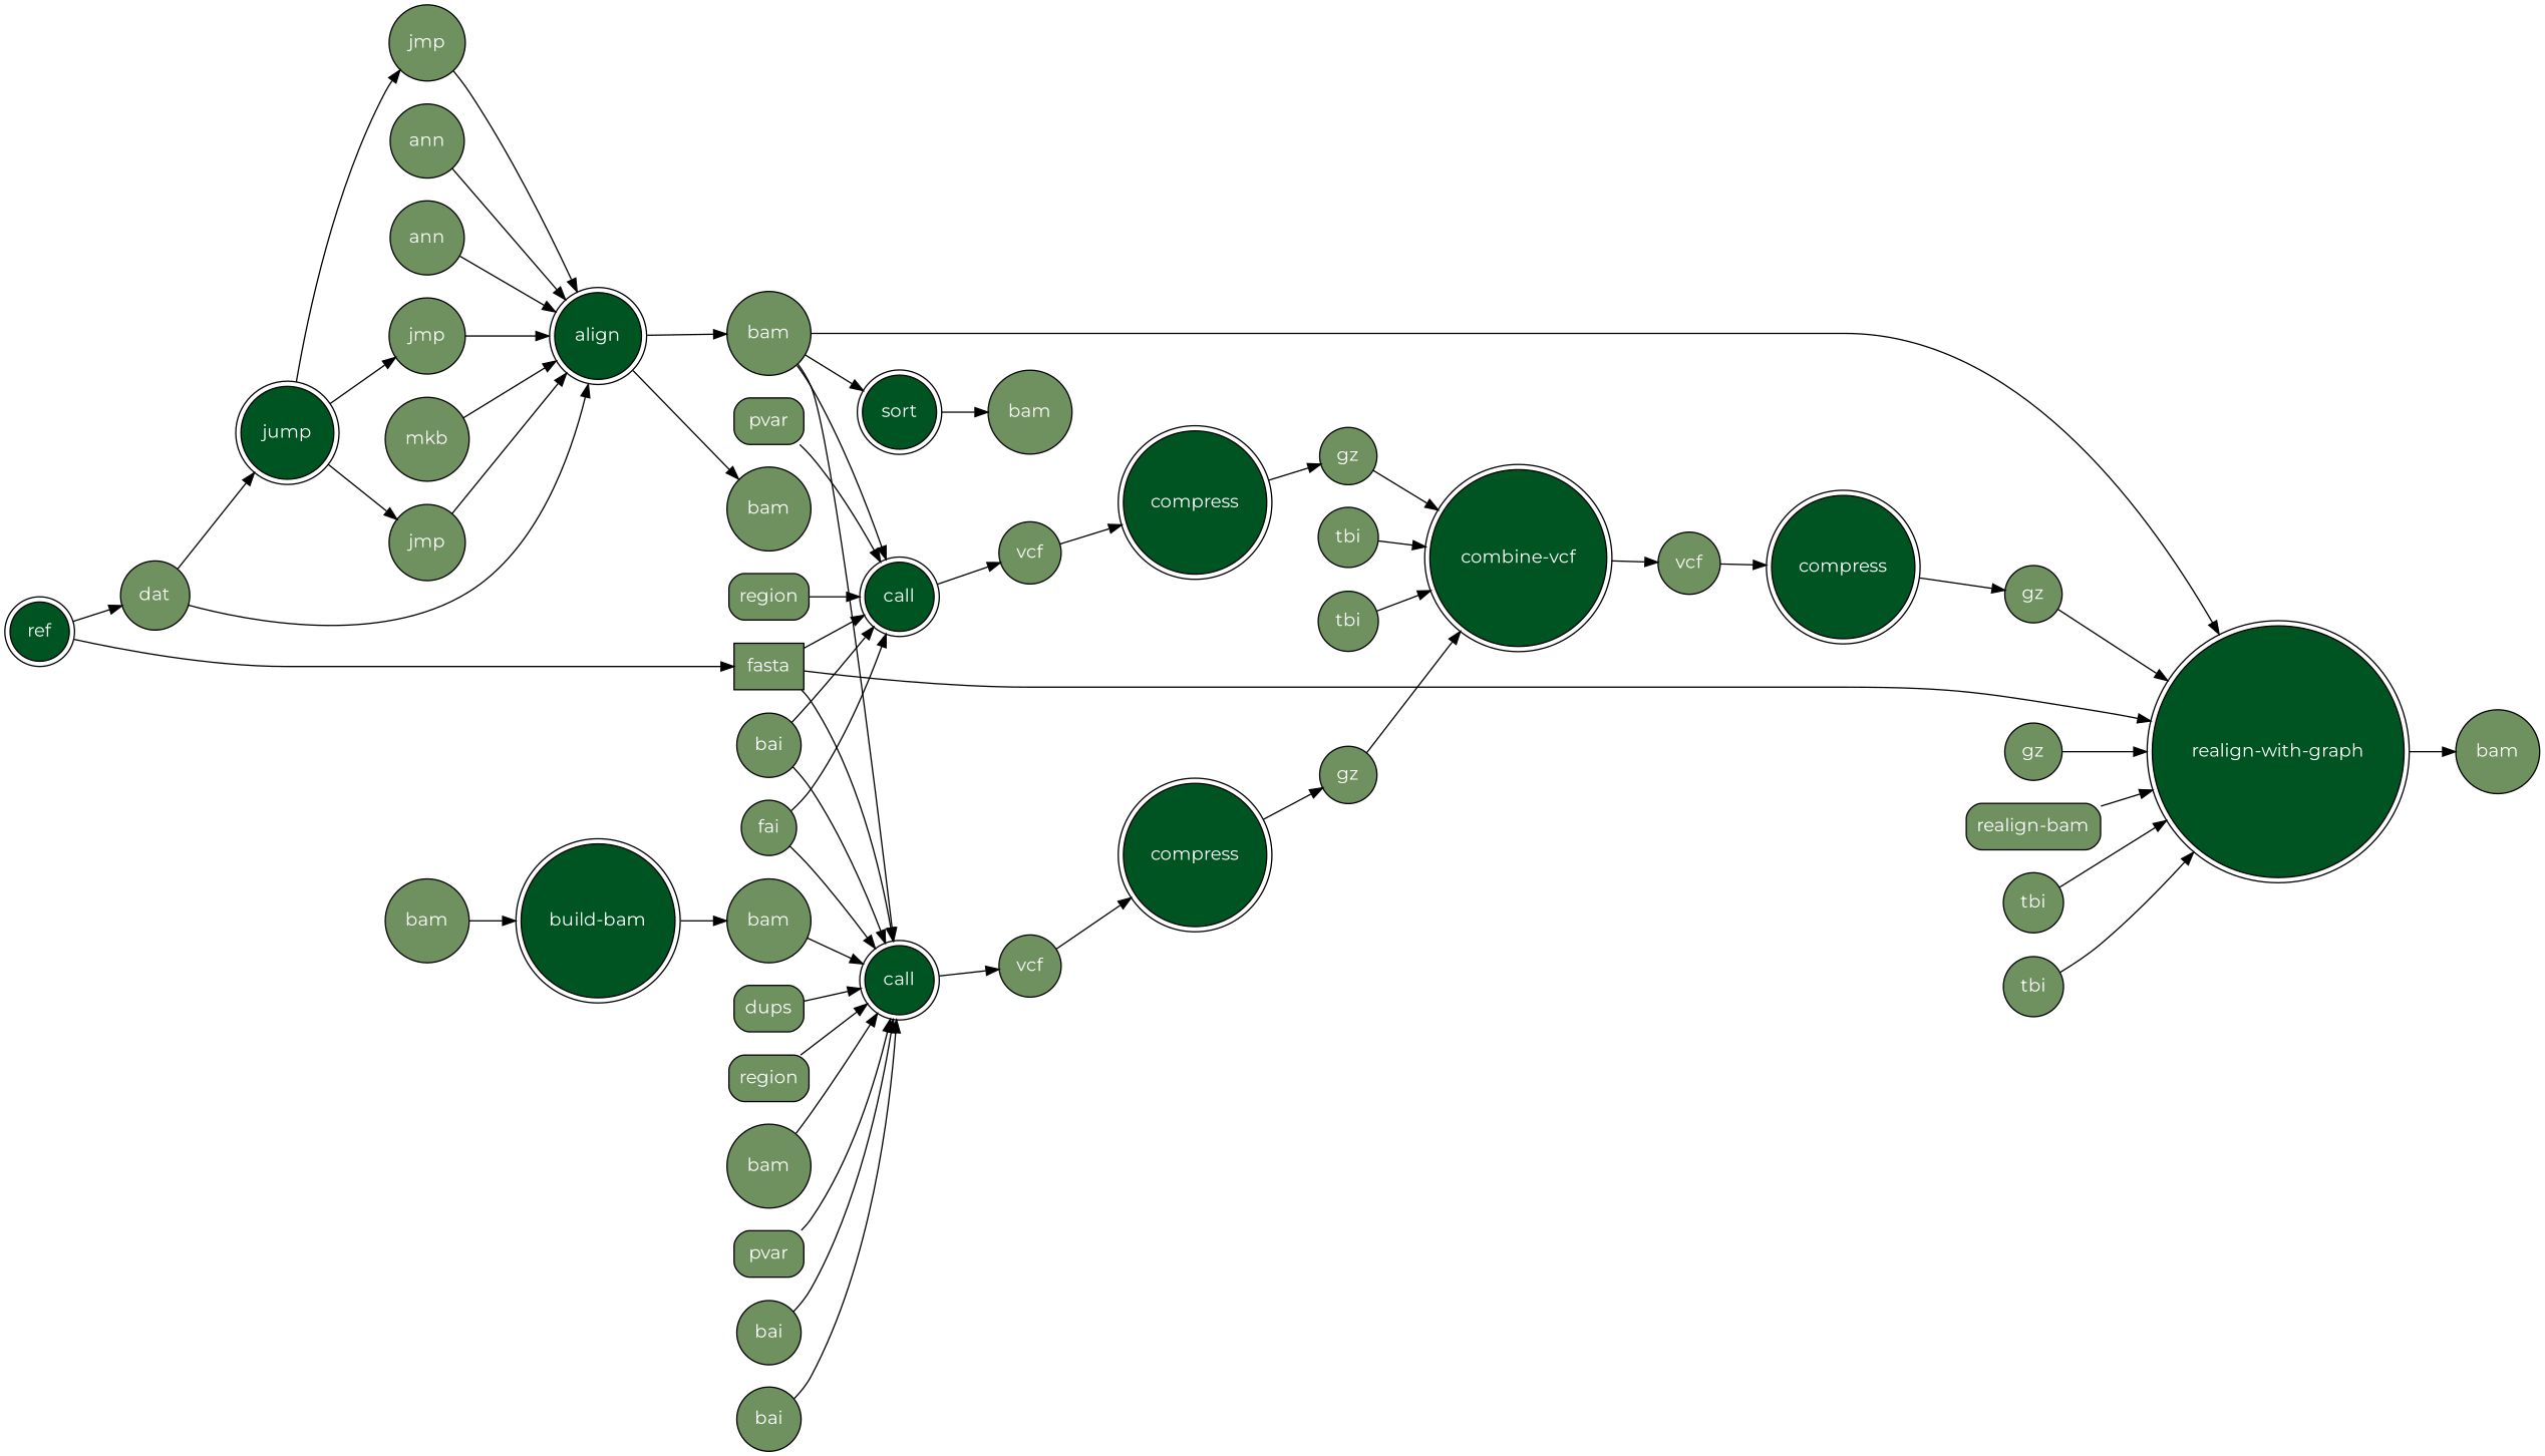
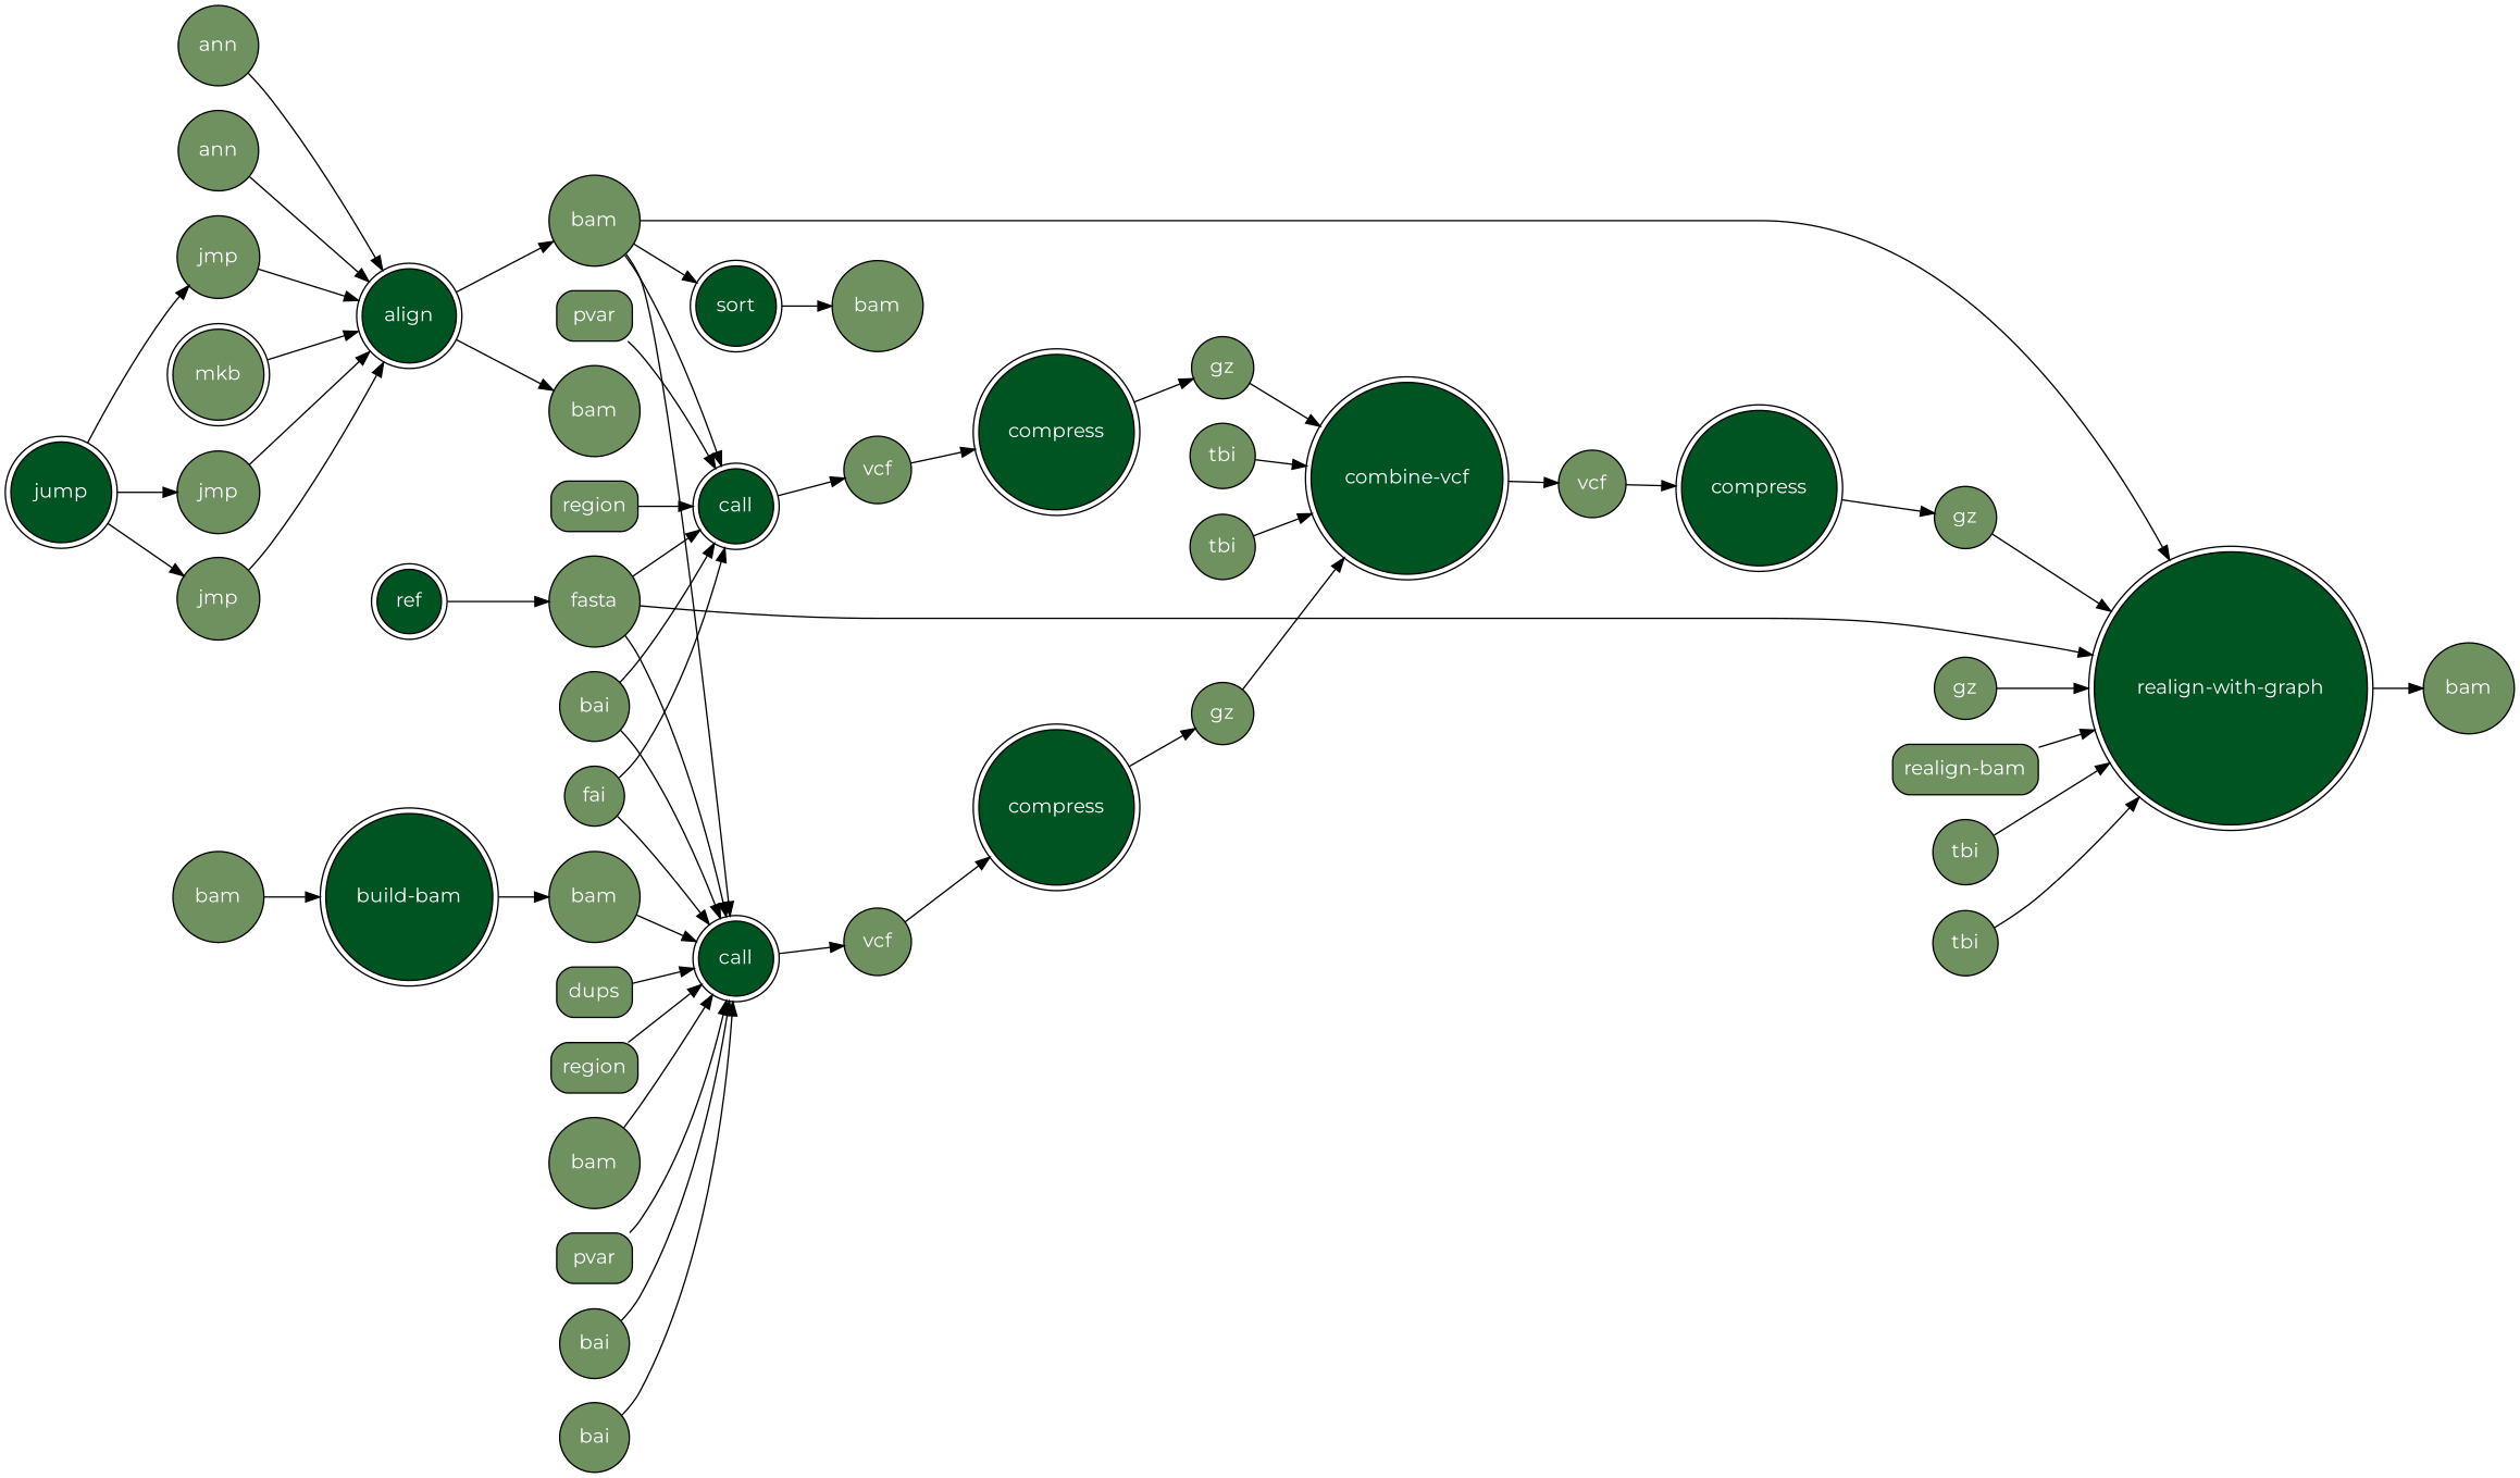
  strict digraph {
    rankdir=LR
    node [fillcolor="#6E915F" fontcolor=white fontname=montserrat shape=circle style=filled]
    edge [attributes="<version2.toolConfiguration.argumentAttributes instance at 0x1042ce170>"]
    n1 [attributes="<version2.graph.dataNodeAttributes instance at 0x1042caf38>" label=bai]
    n2 [attributes="<version2.graph.taskNodeAttributes instance at 0x1042cbb00>" fillcolor="#005422" include=True label=call shape=doublecircle]
    n3 [attributes="<version2.graph.taskNodeAttributes instance at 0x1042cd680>" fillcolor="#005422" include=True label=call shape=doublecircle]
    n4 [attributes="<version2.graph.dataNodeAttributes instance at 0x1042cd560>" label=vcf]
    n5 [attributes="<version2.graph.dataNodeAttributes instance at 0x1042cbb90>" label=vcf]
    n6 [attributes="<version2.graph.taskNodeAttributes instance at 0x1042cbbd8>" fillcolor="#005422" label=compress shape=doublecircle]
    n7 [attributes="<version2.graph.taskNodeAttributes instance at 0x1042cd128>" fillcolor="#005422" label=compress shape=doublecircle]
    n8 [attributes="<version2.graph.dataNodeAttributes instance at 0x1042cb680>" label=ann]
    n9 [attributes="<version2.graph.taskNodeAttributes instance at 0x1042cb9e0>" fillcolor="#005422" include=True label=align shape=doublecircle]
    n10 [attributes="<version2.graph.dataNodeAttributes instance at 0x1042cbcf8>" label=bam]
    n11 [attributes="<version2.graph.dataNodeAttributes instance at 0x1042cd1b8>" label=bam]
    n12 [attributes="<version2.graph.taskNodeAttributes instance at 0x1042cba70>" fillcolor="#005422" label=sort shape=doublecircle]
    n13 [attributes="<version2.graph.taskNodeAttributes instance at 0x1042cbb48>" fillcolor="#005422" include=True label="realign-with-graph" shape=doublecircle]
    n14 [attributes="<version2.graph.dataNodeAttributes instance at 0x1042cb7e8>" label=dups shape=rectangle style="filled, rounded"]
    n15 [attributes="<version2.graph.dataNodeAttributes instance at 0x1042cb368>" label=pvar shape=rectangle style="filled, rounded"]
    n16 [attributes="<version2.graph.dataNodeAttributes instance at 0x1042cb8c0>" label=bam]
    n17 [attributes="<version2.graph.dataNodeAttributes instance at 0x1042cb908>" label=gz]
    n18 [attributes="<version2.graph.taskNodeAttributes instance at 0x1042cda70>" fillcolor="#005422" label="combine-vcf" shape=doublecircle]
    n19 [attributes="<version2.graph.dataNodeAttributes instance at 0x1042cba28>" label=vcf]
    n20 [attributes="<version2.graph.taskNodeAttributes instance at 0x1042cbc68>" fillcolor="#005422" label=compress shape=doublecircle]
    n21 [attributes="<version2.graph.dataNodeAttributes instance at 0x1042cb950>" label=bam]
    n22 [attributes="<version2.graph.dataNodeAttributes instance at 0x1042cb998>" label=jmp]
    n23 [attributes="<version2.graph.dataNodeAttributes instance at 0x1042cbef0>" label=region shape=rectangle style="filled, rounded"]
    n24 [attributes="<version2.graph.dataNodeAttributes instance at 0x1042cdb90>" label=gz]
    n25 [attributes="<version2.graph.dataNodeAttributes instance at 0x1042cd440>" label=tbi]
-   n26 [attributes="<version2.graph.dataNodeAttributes instance at 0x1042cbcb0>" label=mkb]
+   n26 [attributes="<version2.graph.dataNodeAttributes instance at 0x1042cbcb0>" label=mkb shape=doublecircle]
    n27 [attributes="<version2.graph.dataNodeAttributes instance at 0x1042cbf80>" label=bam]
    n28 [attributes="<version2.graph.dataNodeAttributes instance at 0x1042cd908>" label=bam]
    n29 [attributes="<version2.graph.dataNodeAttributes instance at 0x1042cdcb0>" label=gz]
-   n30 [attributes="<version2.graph.dataNodeAttributes instance at 0x1042cbc20>" label=fasta shape=box]
+   n30 [attributes="<version2.graph.dataNodeAttributes instance at 0x1042cbc20>" label=fasta]
    n31 [attributes="<version2.graph.taskNodeAttributes instance at 0x1042cbdd0>" fillcolor="#005422" include=True label=ref shape=doublecircle]
-   n32 [attributes="<version2.graph.dataNodeAttributes instance at 0x1042cbfc8>" label=dat]
    n33 [attributes="<version2.graph.taskNodeAttributes instance at 0x1042cbea8>" fillcolor="#005422" label=jump shape=doublecircle]
    n34 [attributes="<version2.graph.dataNodeAttributes instance at 0x1042cbf38>" label=gz]
    n35 [attributes="<version2.graph.taskNodeAttributes instance at 0x1042cbd40>" fillcolor="#005422" include=True label="build-bam" shape=doublecircle]
    n36 [attributes="<version2.graph.dataNodeAttributes instance at 0x1042cbd88>" label=pvar shape=rectangle style="filled, rounded"]
    n37 [attributes="<version2.graph.dataNodeAttributes instance at 0x1042cd098>" label=jmp]
    n38 [attributes="<version2.graph.dataNodeAttributes instance at 0x1042cd0e0>" label=jmp]
    n39 [attributes="<version2.graph.dataNodeAttributes instance at 0x1042cbe18>" label=fai]
    n40 [attributes="<version2.graph.dataNodeAttributes instance at 0x1042cbe60>" label="realign-bam" shape=rectangle style="filled, rounded"]
    n41 [attributes="<version2.graph.dataNodeAttributes instance at 0x1042cd050>" label=tbi]
    n42 [attributes="<version2.graph.dataNodeAttributes instance at 0x1042cd170>" label=ann]
    n43 [attributes="<version2.graph.dataNodeAttributes instance at 0x1042cd248>" label=region shape=rectangle style="filled, rounded"]
    n44 [attributes="<version2.graph.dataNodeAttributes instance at 0x1042cd320>" label=bai]
    n45 [attributes="<version2.graph.dataNodeAttributes instance at 0x1042cbab8>" label=tbi]
    n46 [attributes="<version2.graph.dataNodeAttributes instance at 0x1042cd6c8>" label=bam]
    n47 [attributes="<version2.graph.dataNodeAttributes instance at 0x1042cd830>" label=bai]
    n48 [attributes="<version2.graph.dataNodeAttributes instance at 0x1042cdab8>" label=tbi]
    n1 -> n2 [attributes="<version2.toolConfiguration.argumentAttributes instance at 0x1042cddd0>"]
    n1 -> n3 [attributes="<version2.toolConfiguration.argumentAttributes instance at 0x1042cddd0>"]
    n2 -> n4 [attributes="<version2.toolConfiguration.argumentAttributes instance at 0x1042ce710>"]
    n3 -> n5 [attributes="<version2.toolConfiguration.argumentAttributes instance at 0x1042ce710>"]
    n4 -> n6
    n5 -> n7
    n6 -> n29 [attributes="<version2.toolConfiguration.argumentAttributes instance at 0x1042ce950>"]
    n7 -> n17 [attributes="<version2.toolConfiguration.argumentAttributes instance at 0x1042ce950>"]
    n8 -> n9 [attributes="<version2.toolConfiguration.argumentAttributes instance at 0x1042cdea8>"]
    n9 -> n10 [attributes="<version2.toolConfiguration.argumentAttributes instance at 0x1042ce3f8>"]
    n9 -> n11 [attributes="<version2.toolConfiguration.argumentAttributes instance at 0x1042ce3f8>"]
    n11 -> n2 [attributes="<version2.toolConfiguration.argumentAttributes instance at 0x1042ce248>"]
    n11 -> n3 [attributes="<version2.toolConfiguration.argumentAttributes instance at 0x1042ce248>"]
    n11 -> n12 [attributes="<version2.toolConfiguration.argumentAttributes instance at 0x1042cf950>"]
    n11 -> n13 [attributes="<version2.toolConfiguration.argumentAttributes instance at 0x1042cf878>"]
    n12 -> n16 [attributes="<version2.toolConfiguration.argumentAttributes instance at 0x1042ce4d0>"]
    n13 -> n27 [attributes="<version2.toolConfiguration.argumentAttributes instance at 0x1042ce7e8>"]
    n14 -> n3 [attributes="<version2.toolConfiguration.argumentAttributes instance at 0x1042cdf80>"]
    n15 -> n2 [attributes="<version2.toolConfiguration.argumentAttributes instance at 0x1042ce098>"]
    n17 -> n18
    n18 -> n19 [attributes="<version2.toolConfiguration.argumentAttributes instance at 0x1042cfb00>"]
    n19 -> n20
    n20 -> n24 [attributes="<version2.toolConfiguration.argumentAttributes instance at 0x1042ce950>"]
    n21 -> n3 [attributes="<version2.toolConfiguration.argumentAttributes instance at 0x1042ce248>"]
    n22 -> n9 [attributes="<version2.toolConfiguration.argumentAttributes instance at 0x1042ce320>"]
    n23 -> n3 [attributes="<version2.toolConfiguration.argumentAttributes instance at 0x1042cf368>"]
    n24 -> n13 [attributes="<version2.toolConfiguration.argumentAttributes instance at 0x1042cf440>"]
    n25 -> n18 [attributes="<version2.toolConfiguration.argumentAttributes instance at 0x1042cf6c8>"]
    n26 -> n9 [attributes="<version2.toolConfiguration.argumentAttributes instance at 0x1042cecb0>"]
    n28 -> n3 [attributes="<version2.toolConfiguration.argumentAttributes instance at 0x1042ce248>"]
    n29 -> n18
    n30 -> n2 [attributes="<version2.toolConfiguration.argumentAttributes instance at 0x1042cebd8>"]
    n30 -> n3 [attributes="<version2.toolConfiguration.argumentAttributes instance at 0x1042cebd8>"]
    n30 -> n13 [attributes="<version2.toolConfiguration.argumentAttributes instance at 0x1042ceb00>"]
    n31 -> n30 [attributes="<version2.toolConfiguration.argumentAttributes instance at 0x1042cea28>"]
-   n31 -> n32 [attributes="<version2.toolConfiguration.argumentAttributes instance at 0x1042ceef0>"]
-   n32 -> n9 [attributes="<version2.toolConfiguration.argumentAttributes instance at 0x1042cf518>"]
-   n32 -> n33 [attributes="<version2.toolConfiguration.argumentAttributes instance at 0x1042cf5f0>"]
    n33 -> n22 [attributes="<version2.toolConfiguration.argumentAttributes instance at 0x1042cf1b8>"]
    n33 -> n37 [attributes="<version2.toolConfiguration.argumentAttributes instance at 0x1042cf1b8>"]
    n33 -> n38 [attributes="<version2.toolConfiguration.argumentAttributes instance at 0x1042cf1b8>"]
    n34 -> n13 [attributes="<version2.toolConfiguration.argumentAttributes instance at 0x1042cf440>"]
    n35 -> n21 [attributes="<version2.toolConfiguration.argumentAttributes instance at 0x1042ced88>"]
    n36 -> n3 [attributes="<version2.toolConfiguration.argumentAttributes instance at 0x1042ce098>"]
    n37 -> n9 [attributes="<version2.toolConfiguration.argumentAttributes instance at 0x1042ce320>"]
    n38 -> n9 [attributes="<version2.toolConfiguration.argumentAttributes instance at 0x1042ce320>"]
    n39 -> n2 [attributes="<version2.toolConfiguration.argumentAttributes instance at 0x1042cefc8>"]
    n39 -> n3 [attributes="<version2.toolConfiguration.argumentAttributes instance at 0x1042cefc8>"]
    n40 -> n13 [attributes="<version2.toolConfiguration.argumentAttributes instance at 0x1042cf0e0>"]
    n41 -> n18 [attributes="<version2.toolConfiguration.argumentAttributes instance at 0x1042cf6c8>"]
    n42 -> n9 [attributes="<version2.toolConfiguration.argumentAttributes instance at 0x1042cf7a0>"]
    n43 -> n2 [attributes="<version2.toolConfiguration.argumentAttributes instance at 0x1042cf368>"]
    n44 -> n3 [attributes="<version2.toolConfiguration.argumentAttributes instance at 0x1042cddd0>"]
    n45 -> n13 [attributes="<version2.toolConfiguration.argumentAttributes instance at 0x1042ce638>"]
    n46 -> n35 [attributes="<version2.toolConfiguration.argumentAttributes instance at 0x1042cfa28>"]
    n47 -> n3 [attributes="<version2.toolConfiguration.argumentAttributes instance at 0x1042cddd0>"]
    n48 -> n13 [attributes="<version2.toolConfiguration.argumentAttributes instance at 0x1042ce638>"]
  }
